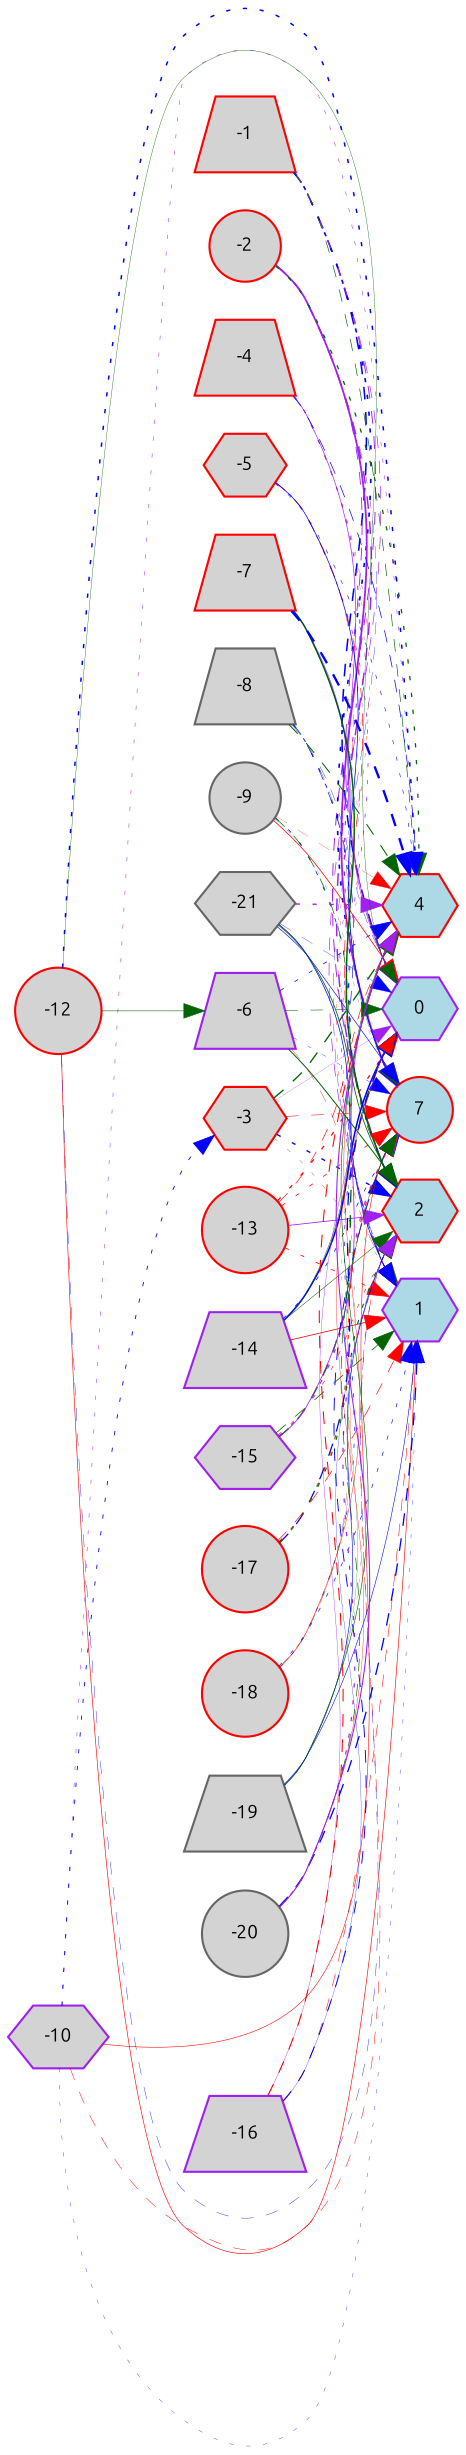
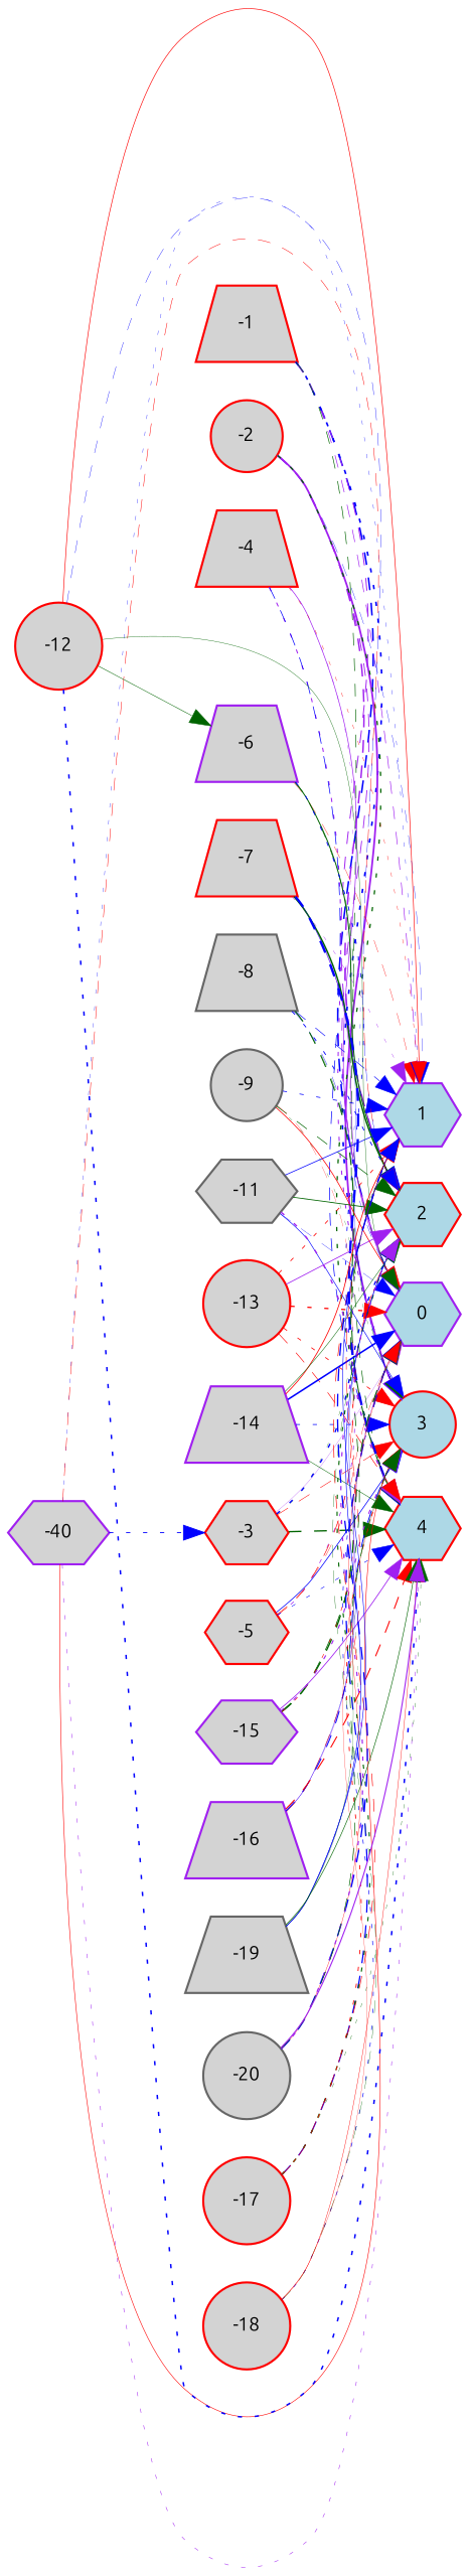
  digraph {
    fontname=Ubuntu
    rankdir=LR
    node [color=red fillcolor=lightgray fontname=Ubuntu fontsize=9 shape=hexagon style=filled]
    edge [color=blue fontname=Ubuntu style=dashed]
    -1 [height=0.2 shape=trapezium width=0.2]
    0 [color=purple fillcolor=lightblue height=0.2 width=0.2]
    1 [color=purple fillcolor=lightblue height=0.2 width=0.2]
    2 [fillcolor=lightblue height=0.2 width=0.2]
-   3 [fillcolor=lightblue height=0.2 shape=circle width=0.2 label=7]
+   3 [fillcolor=lightblue height=0.2 shape=circle width=0.2]
    4 [fillcolor=lightblue height=0.2 width=0.2]
    -2 [height=0.2 shape=circle width=0.2]
    -3 [height=0.2 width=0.2]
    -4 [height=0.2 shape=trapezium width=0.2]
    -5 [height=0.2 width=0.2]
    -6 [color=purple height=0.2 shape=trapezium width=0.2]
    -7 [height=0.2 shape=trapezium width=0.2]
    -8 [color=gray40 height=0.2 shape=trapezium width=0.2]
    -9 [color=gray40 height=0.2 shape=circle width=0.2]
-   -10 [color=purple height=0.2 width=0.2]
-   -11 [color=gray40 height=0.2 width=0.2 label=-21]
+   -10 [color=purple height=0.2 width=0.2 label=-40]
+   -11 [color=gray40 height=0.2 width=0.2]
    -12 [height=0.2 shape=circle width=0.2]
    -13 [height=0.2 shape=circle width=0.2]
    -14 [color=purple height=0.2 shape=trapezium width=0.2]
    -15 [color=purple height=0.2 width=0.2]
    -16 [color=purple height=0.2 shape=trapezium width=0.2]
    -17 [height=0.2 shape=circle width=0.2]
    -18 [height=0.2 shape=circle width=0.2]
    -19 [color=gray40 height=0.2 shape=trapezium width=0.2]
    -20 [color=gray40 height=0.2 shape=circle width=0.2]
    -1 -> 0 [penwidth=0.7326390505347183]
    -1 -> 1 [color=purple penwidth=0.30681271400639576]
    -1 -> 2 [color=purple penwidth=0.45257091036572905]
    -1 -> 3 [penwidth=0.7803379444315378 style=dotted]
    -1 -> 4 [color=darkgreen penwidth=0.3039651282745508]
    -2 -> 0 [color=purple penwidth=0.40569140958122973]
    -2 -> 1 [penwidth=0.15897210771955583]
    -2 -> 2 [color=purple penwidth=0.6989326938015231]
    -2 -> 3 [color=purple penwidth=0.8478469504903713 style=solid]
    -2 -> 4 [color=darkgreen penwidth=0.6057010061729089 style=dotted]
    -3 -> 0 [color=purple penwidth=0.11251940899204814 style=solid]
    -3 -> 1 [color=darkgreen penwidth=0.14197295638867963 style=dotted]
    -3 -> 2 [penwidth=0.6446399494855816 style=dotted]
    -3 -> 3 [color=red penwidth=0.2384461030579]
    -3 -> 4 [color=darkgreen penwidth=0.6347064578242696]
    -4 -> 0 [color=purple penwidth=0.3194380533750968 style=solid]
    -4 -> 1 [color=red penwidth=0.17049839456800528 style=dotted]
    -4 -> 2 [color=purple penwidth=0.15286631226877606 style=dotted]
    -4 -> 3 [color=purple penwidth=0.48199212443595996 style=dotted]
    -4 -> 4 [penwidth=0.3277446276707051]
    -5 -> 0 [color=red penwidth=0.1647677007945068]
    -5 -> 1 [color=purple penwidth=0.3289207648087017 style=dotted]
    -5 -> 2 [color=red penwidth=0.2899679542214488]
    -5 -> 3 [penwidth=0.34401281000805845 style=solid]
    -5 -> 4 [penwidth=0.2607082361076487 style=dotted]
    -6 -> 0 [color=darkgreen penwidth=0.24865486766068967]
    -6 -> 1 [color=red penwidth=0.16708006371969614]
    -6 -> 2 [color=darkgreen penwidth=0.46869554947736003 style=solid]
    -6 -> 3 [penwidth=0.15338042825376513 style=dotted]
    -6 -> 4 [penwidth=0.36152590897651193 style=dotted]
    -7 -> 0 [color=purple penwidth=0.2774017519055366 style=solid]
    -7 -> 1 [color=purple penwidth=0.1683354923865307 style=dotted]
    -7 -> 2 [color=darkgreen penwidth=0.6935952671671626 style=solid]
    -7 -> 3 [penwidth=0.1251383345460114 style=solid]
    -7 -> 4 [penwidth=1.1036237327085032]
    -8 -> 0 [penwidth=0.16538876054729354]
    -8 -> 1 [penwidth=0.2827829503484107]
    -8 -> 2 [penwidth=0.4164840698396931 style=dotted]
    -8 -> 3 [color=darkgreen penwidth=0.14810903448911988]
    -8 -> 4 [color=darkgreen penwidth=0.4813487648770163]
    -9 -> 0 [color=red penwidth=0.3477676773620353 style=solid]
    -9 -> 1 [penwidth=0.3505083228875193 style=dotted]
    -9 -> 2 [color=darkgreen penwidth=0.31981923031049797]
    -9 -> 3 [color=darkgreen penwidth=0.1152758556836426 style=dotted]
    -9 -> 4 [color=red penwidth=0.11769186762952986]
    -10 -> 1 [penwidth=0.15394511449417195 style=dotted]
    -10 -> 2 [color=red penwidth=0.22041024468519582]
    -10 -> 3 [color=red penwidth=0.2654887066295497 style=solid]
    -10 -> 4 [color=purple penwidth=0.23872095099647214 style=dotted]
    -10 -> -3 [penwidth=0.4054238700827284 style=dotted]
    -11 -> 0 [penwidth=0.14079328207765074]
    -11 -> 1 [penwidth=0.3462423797562274 style=solid]
    -11 -> 2 [color=darkgreen penwidth=0.38067245835899755 style=solid]
    -11 -> 3 [penwidth=0.2925725469763153 style=solid]
    -11 -> 4 [color=purple penwidth=0.6517452467939835 style=dotted]
    -12 -> 0 [color=darkgreen penwidth=0.17529543131209324 style=solid]
    -12 -> 1 [color=red penwidth=0.2949597096431863 style=solid]
    -12 -> 2 [penwidth=0.17336484454859918]
    -12 -> 4 [penwidth=0.7127017165821568 style=dotted]
    -12 -> -6 [color=darkgreen penwidth=0.2355685324171843 style=solid]
    -13 -> 0 [color=red penwidth=0.5979172719486664 style=dotted]
    -13 -> 1 [color=red penwidth=0.3728131248947135 style=dotted]
    -13 -> 2 [color=purple penwidth=0.37587158697418244 style=solid]
    -13 -> 3 [color=red penwidth=0.36815860641975395 style=dotted]
    -13 -> 4 [color=red penwidth=0.2909507302691848]
    -14 -> 0 [penwidth=0.7395058412439928 style=solid]
    -14 -> 1 [color=red penwidth=0.37023060392363816 style=solid]
    -14 -> 2 [color=darkgreen penwidth=0.2320480686079903 style=solid]
    -14 -> 3 [penwidth=0.3437378198884109 style=dotted]
    -14 -> 4 [color=darkgreen penwidth=0.23208726377973776 style=solid]
    -15 -> 0 [color=darkgreen penwidth=0.6293102499659735]
    -15 -> 1 [color=darkgreen penwidth=0.3507602439744675]
    -15 -> 2 [color=red penwidth=0.2773309094663414 style=dotted]
    -15 -> 3 [color=purple penwidth=0.5219454848289902 style=dotted]
    -15 -> 4 [color=purple penwidth=0.3831298530320968 style=solid]
    -16 -> 0 [color=purple penwidth=0.17244811055028192 style=solid]
    -16 -> 1 [color=red penwidth=0.24263470617146277]
    -16 -> 2 [penwidth=0.1309862313236615 style=solid]
    -16 -> 3 [penwidth=0.4416444146215579]
    -16 -> 4 [color=red penwidth=0.49410390587721387]
    -17 -> 0 [penwidth=0.5891803011592911]
    -17 -> 1 [color=red penwidth=0.29802853546946784]
    -17 -> 2 [color=darkgreen penwidth=0.5284220960842199 style=dotted]
    -17 -> 3 [color=red penwidth=0.40666340410378754 style=dotted]
    -17 -> 4 [color=darkgreen penwidth=0.15983826649405353 style=dotted]
    -18 -> 0 [penwidth=0.3023182437535843 style=dotted]
-   -18 -> 1 [penwidth=0.3036221696811008 style=dotted]
    -18 -> 2 [color=darkgreen penwidth=0.1587494266151136]
    -18 -> 3 [color=red penwidth=0.12202082741738696 style=solid]
    -18 -> 4 [color=red penwidth=0.19070124219555196 style=solid]
    -19 -> 0 [color=darkgreen penwidth=0.10745346765023622 style=dotted]
    -19 -> 1 [penwidth=0.2643946450876117 style=solid]
    -19 -> 2 [penwidth=0.28632929371310173 style=solid]
    -19 -> 3 [color=darkgreen penwidth=0.11138360421205447 style=solid]
    -19 -> 4 [color=darkgreen penwidth=0.29038942508021526 style=solid]
    -20 -> 0 [color=red penwidth=0.16178367527347015 style=solid]
    -20 -> 1 [penwidth=0.6147677008320583]
    -20 -> 2 [color=purple penwidth=0.5650222762278193 style=dotted]
    -20 -> 3 [color=darkgreen penwidth=0.3112180804645701]
    -20 -> 4 [color=purple penwidth=0.514290973639406 style=solid]
  }
